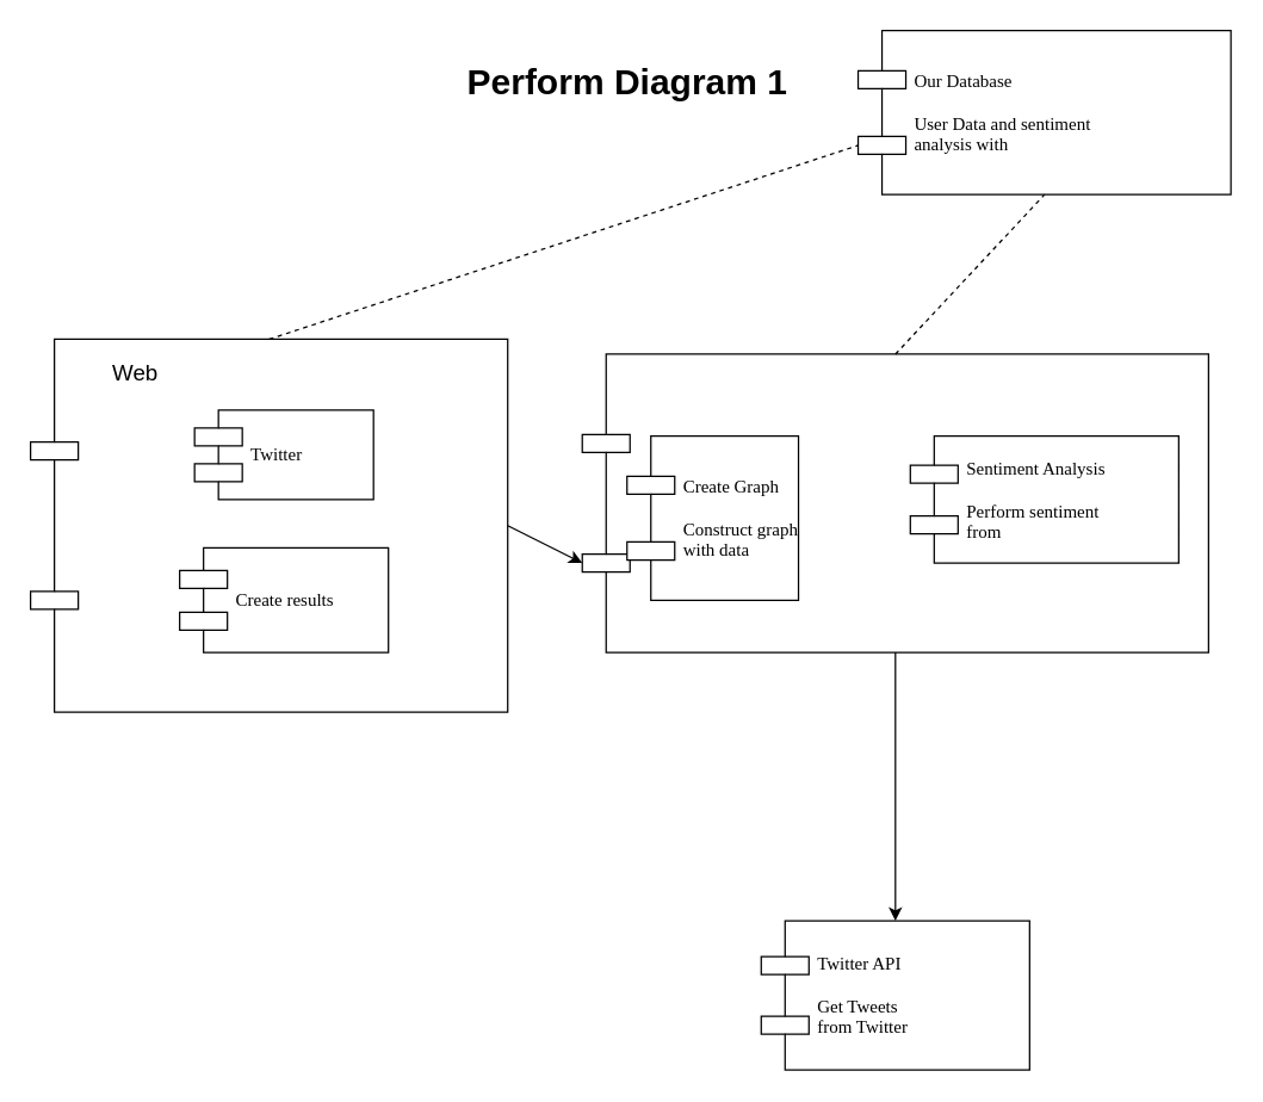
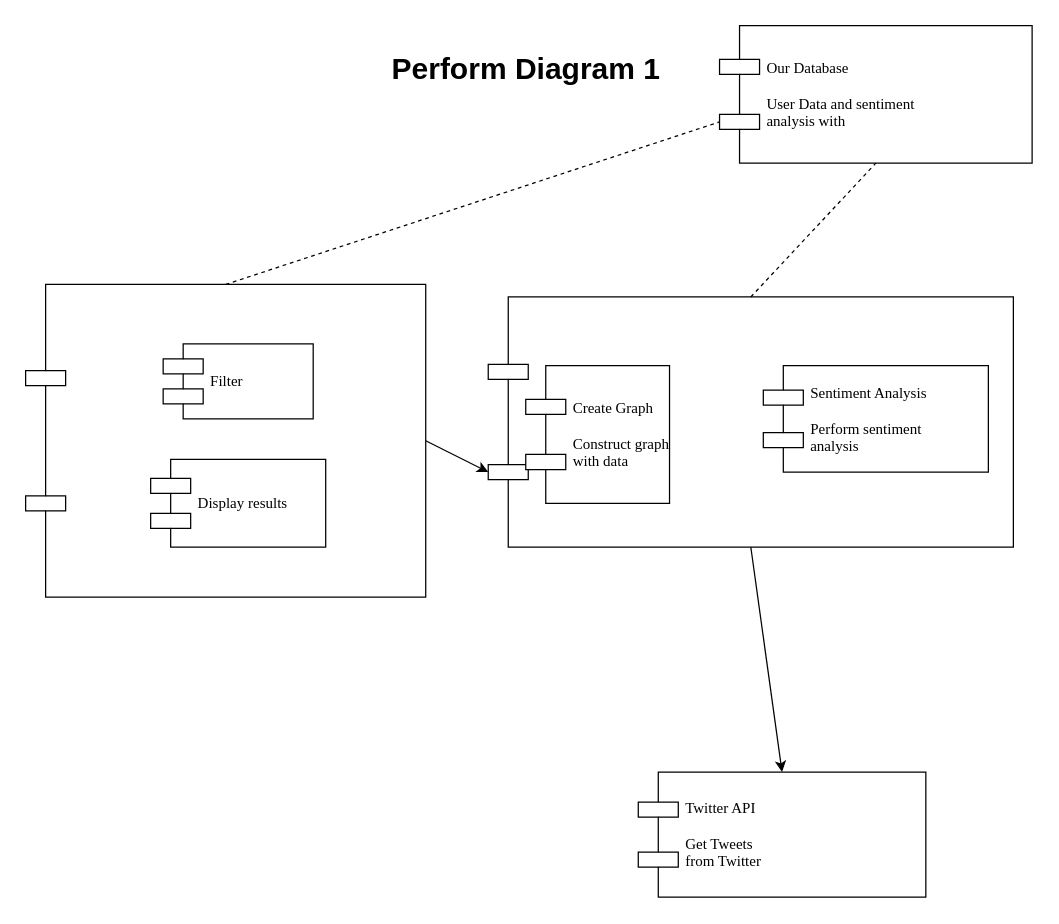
  <mxCell id="0" />
  <mxCell id="1" parent="0" />
  <mxCell id="2" value="" style="shape=component;align=left;spacingLeft=36;rounded=0;shadow=0;comic=0;labelBackgroundColor=none;strokeColor=#000000;strokeWidth=1;fillColor=#ffffff;fontFamily=Verdana;fontSize=12;fontColor=#000000;html=1;" vertex="1" parent="1"><mxGeometry x="20" y="227" width="320" height="250" as="geometry" /></mxCell>
  <mxCell id="3" value="" style="shape=component;align=left;spacingLeft=36;rounded=0;shadow=0;comic=0;labelBackgroundColor=none;strokeColor=#000000;strokeWidth=1;fillColor=#ffffff;fontFamily=Verdana;fontSize=12;fontColor=#000000;html=1;" vertex="1" parent="1"><mxGeometry x="390" y="237" width="420" height="200" as="geometry" /></mxCell>
- <mxCell id="4" value="Twitter" style="shape=component;align=left;spacingLeft=36;rounded=0;shadow=0;comic=0;labelBackgroundColor=none;strokeColor=#000000;strokeWidth=1;fillColor=#ffffff;fontFamily=Verdana;fontSize=12;fontColor=#000000;html=1;" parent="1" vertex="1"><mxGeometry x="130" y="274.5" width="120" height="60" as="geometry" /></mxCell>
+ <mxCell id="4" value="Filter" style="shape=component;align=left;spacingLeft=36;rounded=0;shadow=0;comic=0;labelBackgroundColor=none;strokeColor=#000000;strokeWidth=1;fillColor=#ffffff;fontFamily=Verdana;fontSize=12;fontColor=#000000;html=1;" parent="1" vertex="1"><mxGeometry x="130" y="274.5" width="120" height="60" as="geometry" /></mxCell>
  <mxCell id="5" value="Create Graph&lt;br&gt;&lt;br&gt;Construct graph&lt;br&gt;with data&lt;br&gt;" style="shape=component;align=left;spacingLeft=36;rounded=0;shadow=0;comic=0;labelBackgroundColor=none;strokeColor=#000000;strokeWidth=1;fillColor=#ffffff;fontFamily=Verdana;fontSize=12;fontColor=#000000;html=1;" parent="1" vertex="1"><mxGeometry x="420" y="292" width="115" height="110" as="geometry" /></mxCell>
- <mxCell id="6" value="Twitter API&lt;br&gt;&lt;br&gt;Get Tweets &lt;br&gt;from Twitter&lt;br&gt;" style="shape=component;align=left;spacingLeft=36;rounded=0;shadow=0;comic=0;labelBackgroundColor=none;strokeColor=#000000;strokeWidth=1;fillColor=#ffffff;fontFamily=Verdana;fontSize=12;fontColor=#000000;html=1;" parent="1" vertex="1"><mxGeometry x="510" y="617" width="180" height="100" as="geometry" /></mxCell>
- <mxCell id="7" value="Sentiment Analysis&lt;br&gt;&lt;br&gt;Perform sentiment&amp;nbsp;&lt;br&gt;from&lt;br&gt;" style="shape=component;align=left;spacingLeft=36;rounded=0;shadow=0;comic=0;labelBackgroundColor=none;strokeColor=#000000;strokeWidth=1;fillColor=#ffffff;fontFamily=Verdana;fontSize=12;fontColor=#000000;html=1;" vertex="1" parent="1"><mxGeometry x="610" y="292" width="180" height="85" as="geometry" /></mxCell>
+ <mxCell id="6" value="Twitter API&lt;br&gt;&lt;br&gt;Get Tweets &lt;br&gt;from Twitter&lt;br&gt;" style="shape=component;align=left;spacingLeft=36;rounded=0;shadow=0;comic=0;labelBackgroundColor=none;strokeColor=#000000;strokeWidth=1;fillColor=#ffffff;fontFamily=Verdana;fontSize=12;fontColor=#000000;html=1;" parent="1" vertex="1"><mxGeometry x="510" y="617" width="230" height="100" as="geometry" /></mxCell>
+ <mxCell id="7" value="Sentiment Analysis&lt;br&gt;&lt;br&gt;Perform sentiment&amp;nbsp;&lt;br&gt;analysis&lt;br&gt;" style="shape=component;align=left;spacingLeft=36;rounded=0;shadow=0;comic=0;labelBackgroundColor=none;strokeColor=#000000;strokeWidth=1;fillColor=#ffffff;fontFamily=Verdana;fontSize=12;fontColor=#000000;html=1;" vertex="1" parent="1"><mxGeometry x="610" y="292" width="180" height="85" as="geometry" /></mxCell>
  <mxCell id="8" value="Our Database&lt;br&gt;&lt;br&gt;User Data and sentiment&amp;nbsp;&lt;br&gt;analysis with&lt;br&gt;" style="shape=component;align=left;spacingLeft=36;rounded=0;shadow=0;comic=0;labelBackgroundColor=none;strokeColor=#000000;strokeWidth=1;fillColor=#ffffff;fontFamily=Verdana;fontSize=12;fontColor=#000000;html=1;" vertex="1" parent="1"><mxGeometry x="575" y="20" width="250" height="110" as="geometry" /></mxCell>
- <mxCell id="9" value="Create results" style="shape=component;align=left;spacingLeft=36;rounded=0;shadow=0;comic=0;labelBackgroundColor=none;strokeColor=#000000;strokeWidth=1;fillColor=#ffffff;fontFamily=Verdana;fontSize=12;fontColor=#000000;html=1;" vertex="1" parent="1"><mxGeometry x="120" y="367" width="140" height="70" as="geometry" /></mxCell>
+ <mxCell id="9" value="Display results" style="shape=component;align=left;spacingLeft=36;rounded=0;shadow=0;comic=0;labelBackgroundColor=none;strokeColor=#000000;strokeWidth=1;fillColor=#ffffff;fontFamily=Verdana;fontSize=12;fontColor=#000000;html=1;" vertex="1" parent="1"><mxGeometry x="120" y="367" width="140" height="70" as="geometry" /></mxCell>
  <mxCell id="10" value="Perform Diagram 1" style="text;strokeColor=none;fillColor=none;html=1;fontSize=24;fontStyle=1;verticalAlign=middle;align=center;" vertex="1" parent="1"><mxGeometry x="370" y="35" width="100" height="40" as="geometry" /></mxCell>
- <mxCell id="11" value="&lt;span style=&quot;font-weight: normal&quot;&gt;&lt;font style=&quot;font-size: 15px&quot;&gt;Web&lt;/font&gt;&lt;/span&gt;" style="text;strokeColor=none;fillColor=none;html=1;fontSize=24;fontStyle=1;verticalAlign=middle;align=center;" vertex="1" parent="1"><mxGeometry x="40" y="227" width="100" height="40" as="geometry" /></mxCell>
  <mxCell id="12" value="" style="endArrow=none;dashed=1;html=1;exitX=0.5;exitY=0;exitDx=0;exitDy=0;entryX=0.5;entryY=1;entryDx=0;entryDy=0;" edge="1" parent="1" source="3" target="8"><mxGeometry width="50" height="50" relative="1" as="geometry"><mxPoint x="20" y="787" as="sourcePoint" /><mxPoint x="900" y="207" as="targetPoint" /></mxGeometry></mxCell>
  <mxCell id="13" value="" style="endArrow=none;dashed=1;html=1;exitX=0.5;exitY=0;exitDx=0;exitDy=0;entryX=0;entryY=0.7;entryDx=0;entryDy=0;" edge="1" parent="1" source="2" target="8"><mxGeometry width="50" height="50" relative="1" as="geometry"><mxPoint x="160" y="193" as="sourcePoint" /><mxPoint x="260" y="87" as="targetPoint" /></mxGeometry></mxCell>
  <mxCell id="14" value="" style="endArrow=classic;html=1;exitX=1;exitY=0.5;exitDx=0;exitDy=0;entryX=0;entryY=0.7;entryDx=0;entryDy=0;" edge="1" parent="1" source="2" target="3"><mxGeometry width="50" height="50" relative="1" as="geometry"><mxPoint x="20" y="787" as="sourcePoint" /><mxPoint x="70" y="737" as="targetPoint" /></mxGeometry></mxCell>
  <mxCell id="15" value="" style="endArrow=classic;html=1;exitX=0.5;exitY=1;exitDx=0;exitDy=0;entryX=0.5;entryY=0;entryDx=0;entryDy=0;" edge="1" parent="1" source="3" target="6"><mxGeometry width="50" height="50" relative="1" as="geometry"><mxPoint x="470" y="567" as="sourcePoint" /><mxPoint x="680" y="587" as="targetPoint" /><Array as="points" /></mxGeometry></mxCell>
